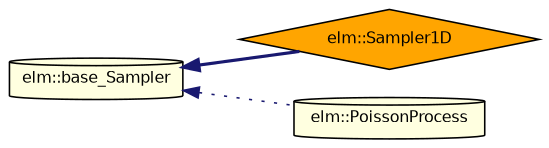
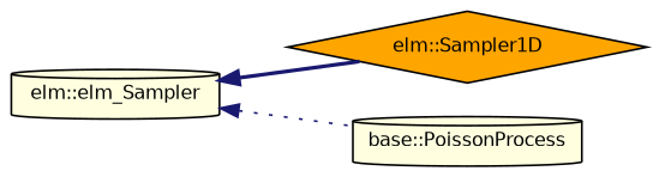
  digraph {
    rankdir=LR
    node [color=black fillcolor=lightyellow fontname=Helvetica fontsize=10 shape=cylinder style=filled]
    edge [color=midnightblue dir=back fontname=Helvetica fontsize=10 labelfontname=Helvetica labelfontsize=10]
    n1 [fillcolor=orange fontcolor=black height=0.2 label="elm::Sampler1D" shape=diamond width=0.4]
-   n2 [height=0.2 label="elm::PoissonProcess" width=0.4]
-   n3 [height=0.2 label="elm::base_Sampler" width=0.4]
+   n2 [height=0.2 label="base::PoissonProcess" width=0.4]
+   n3 [height=0.2 label="elm::elm_Sampler" width=0.4]
    n3 -> n1 [style=bold]
    n3 -> n2 [style=dotted]
  }
